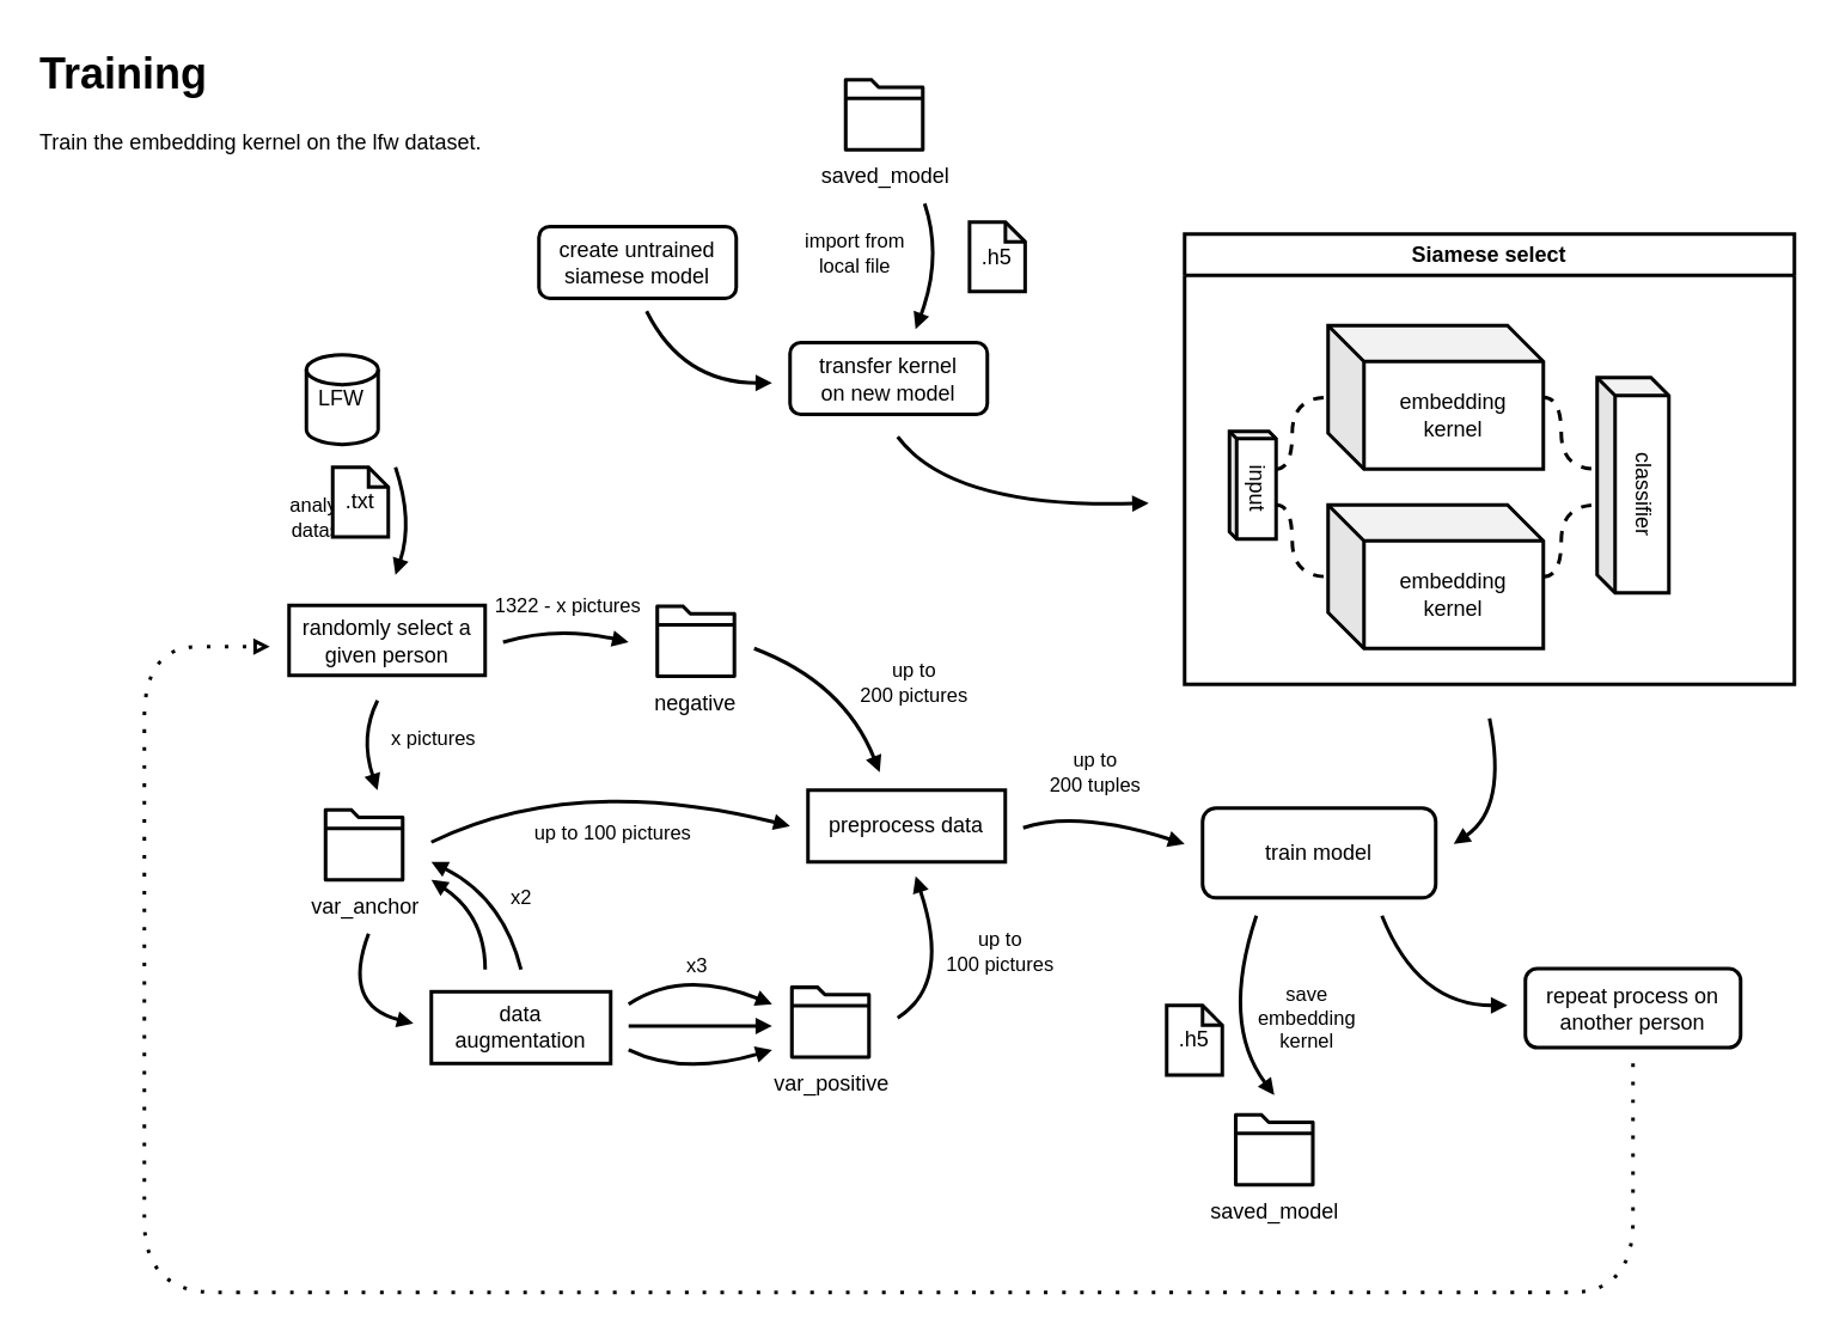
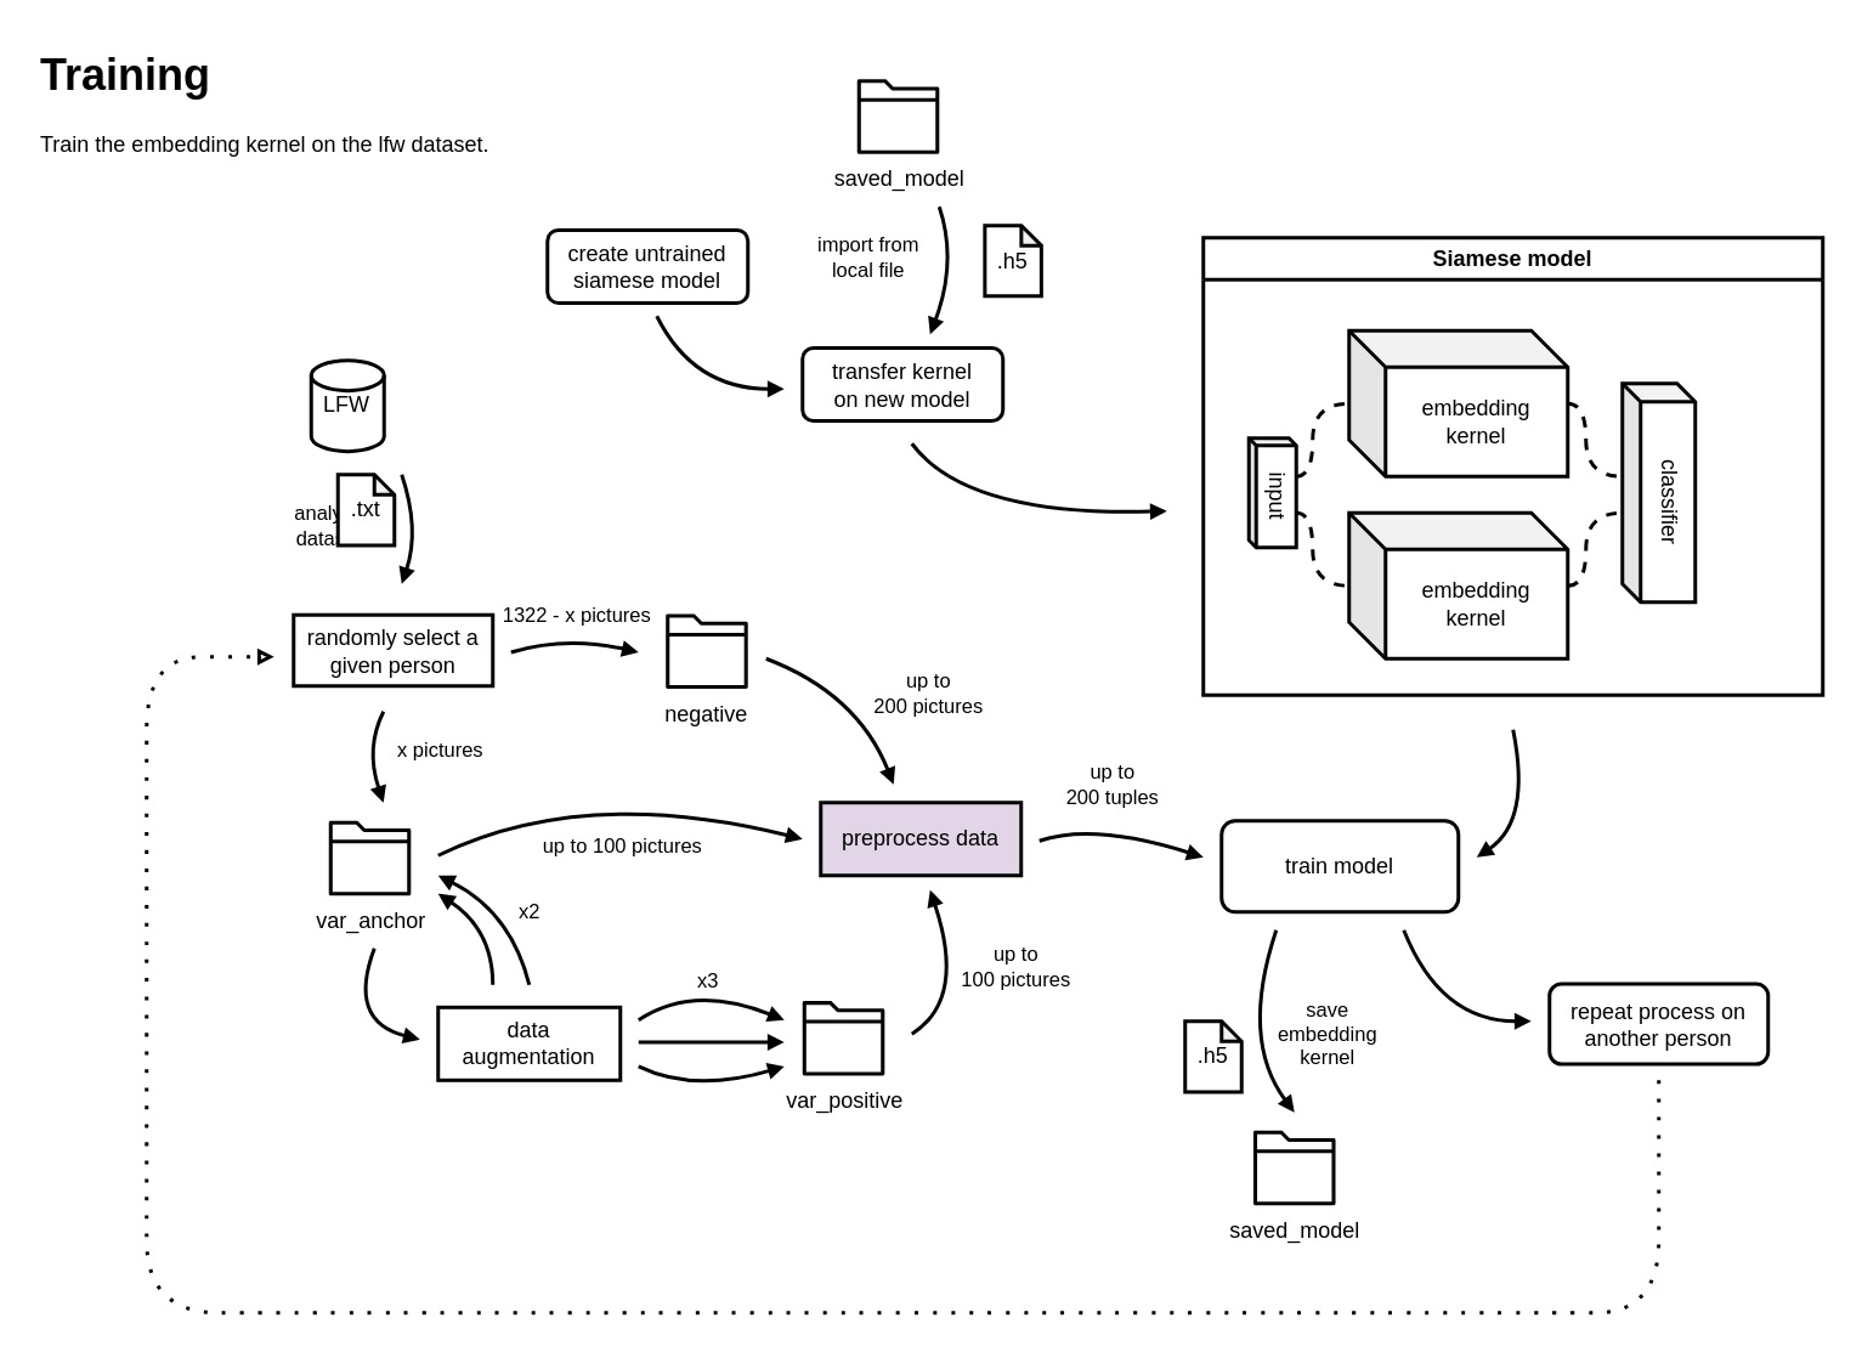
  <mxCell id="0" />
  <mxCell id="1" parent="0" />
  <mxCell id="2" value="&lt;h1 style=&quot;margin-top: 0px;&quot;&gt;Training&lt;/h1&gt;&lt;p&gt;Train the embedding kernel on the lfw dataset.&lt;br&gt;&lt;/p&gt;" style="text;html=1;whiteSpace=wrap;overflow=hidden;rounded=0;" parent="1" vertex="1"><mxGeometry x="20" y="20" width="280" height="122" as="geometry" /></mxCell>
- <mxCell id="3" value="Siamese select" style="swimlane;whiteSpace=wrap;html=1;swimlaneFillColor=default;strokeWidth=2;" parent="1" vertex="1"><mxGeometry x="660" y="130" width="340" height="251" as="geometry"><mxRectangle x="600" y="240" width="100" height="30" as="alternateBounds" /></mxGeometry></mxCell>
+ <mxCell id="3" value="Siamese model" style="swimlane;whiteSpace=wrap;html=1;swimlaneFillColor=default;strokeWidth=2;" parent="1" vertex="1"><mxGeometry x="660" y="130" width="340" height="251" as="geometry"><mxRectangle x="600" y="240" width="100" height="30" as="alternateBounds" /></mxGeometry></mxCell>
  <mxCell id="4" style="edgeStyle=orthogonalEdgeStyle;rounded=0;orthogonalLoop=1;jettySize=auto;html=1;curved=1;strokeWidth=2;dashed=1;endArrow=none;endFill=0;" parent="3" source="5" target="7" edge="1"><mxGeometry relative="1" as="geometry"><Array as="points"><mxPoint x="210" y="91" /><mxPoint x="210" y="131" /></Array></mxGeometry></mxCell>
  <mxCell id="5" value="&lt;div&gt;embedding&lt;/div&gt;&lt;div&gt;kernel&lt;/div&gt;" style="shape=cube;whiteSpace=wrap;html=1;boundedLbl=1;backgroundOutline=1;darkOpacity=0.05;darkOpacity2=0.1;strokeWidth=2;strokeColor=default;fillColor=default;" parent="3" vertex="1"><mxGeometry x="80" y="51" width="120" height="80" as="geometry" /></mxCell>
  <mxCell id="6" value="&lt;div&gt;embedding&lt;/div&gt;&lt;div&gt;kernel&lt;/div&gt;" style="shape=cube;whiteSpace=wrap;html=1;boundedLbl=1;backgroundOutline=1;darkOpacity=0.05;darkOpacity2=0.1;strokeWidth=2;strokeColor=default;fillColor=default;" parent="3" vertex="1"><mxGeometry x="80" y="151" width="120" height="80" as="geometry" /></mxCell>
  <mxCell id="7" value="classifier" style="shape=cube;whiteSpace=wrap;html=1;boundedLbl=1;backgroundOutline=1;darkOpacity=0.05;darkOpacity2=0.1;strokeWidth=2;strokeColor=default;fillColor=default;textDirection=vertical-lr;size=10;" parent="3" vertex="1"><mxGeometry x="230" y="80" width="40" height="120" as="geometry" /></mxCell>
  <mxCell id="8" style="edgeStyle=orthogonalEdgeStyle;rounded=0;orthogonalLoop=1;jettySize=auto;html=1;curved=1;strokeWidth=2;dashed=1;endArrow=none;endFill=0;" parent="3" source="6" target="7" edge="1"><mxGeometry relative="1" as="geometry"><mxPoint x="210" y="101" as="sourcePoint" /><mxPoint x="240" y="141" as="targetPoint" /><Array as="points"><mxPoint x="210" y="191" /><mxPoint x="210" y="151" /></Array></mxGeometry></mxCell>
  <mxCell id="9" style="edgeStyle=orthogonalEdgeStyle;rounded=0;orthogonalLoop=1;jettySize=auto;html=1;curved=1;strokeWidth=2;dashed=1;endArrow=none;endFill=0;" parent="3" source="11" target="6" edge="1"><mxGeometry relative="1" as="geometry"><mxPoint x="50" y="151" as="sourcePoint" /><mxPoint x="80" y="191" as="targetPoint" /><Array as="points"><mxPoint x="60" y="151" /><mxPoint x="60" y="191" /></Array></mxGeometry></mxCell>
  <mxCell id="10" style="edgeStyle=orthogonalEdgeStyle;rounded=0;orthogonalLoop=1;jettySize=auto;html=1;curved=1;strokeWidth=2;dashed=1;endArrow=none;endFill=0;" parent="3" source="11" target="5" edge="1"><mxGeometry relative="1" as="geometry"><mxPoint x="50" y="131" as="sourcePoint" /><mxPoint x="80" y="91" as="targetPoint" /><Array as="points"><mxPoint x="60" y="131" /><mxPoint x="60" y="91" /></Array></mxGeometry></mxCell>
  <mxCell id="11" value="input" style="shape=cube;whiteSpace=wrap;html=1;boundedLbl=1;backgroundOutline=1;darkOpacity=0.05;darkOpacity2=0.1;strokeWidth=2;strokeColor=default;fillColor=default;textDirection=vertical-lr;size=4;" parent="3" vertex="1"><mxGeometry x="25" y="110" width="26" height="60" as="geometry" /></mxCell>
  <mxCell id="12" value="LFW" style="strokeWidth=2;html=1;shape=mxgraph.flowchart.database;whiteSpace=wrap;" parent="1" vertex="1"><mxGeometry x="170.34" y="197.25" width="40" height="50" as="geometry" /></mxCell>
  <mxCell id="13" value="var_anchor" style="sketch=0;outlineConnect=0;dashed=0;verticalLabelPosition=bottom;verticalAlign=top;align=center;html=1;fontSize=12;fontStyle=0;aspect=fixed;pointerEvents=1;shape=mxgraph.aws4.folder;strokeWidth=1;fillColor=#030303;gradientColor=none;" parent="1" vertex="1"><mxGeometry x="180" y="450" width="45.04" height="41" as="geometry" /></mxCell>
  <mxCell id="14" value="negative" style="sketch=0;outlineConnect=0;dashed=0;verticalLabelPosition=bottom;verticalAlign=top;align=center;html=1;fontSize=12;fontStyle=0;aspect=fixed;pointerEvents=1;shape=mxgraph.aws4.folder;strokeWidth=1;fillColor=#030303;" parent="1" vertex="1"><mxGeometry x="364.96" y="336.5" width="45.04" height="41" as="geometry" /></mxCell>
  <mxCell id="15" value="var_positive" style="sketch=0;outlineConnect=0;dashed=0;verticalLabelPosition=bottom;verticalAlign=top;align=center;html=1;fontSize=12;fontStyle=0;aspect=fixed;pointerEvents=1;shape=mxgraph.aws4.folder;strokeWidth=1;fillColor=#030303;" parent="1" vertex="1"><mxGeometry x="440" y="548.87" width="45.04" height="41" as="geometry" /></mxCell>
  <mxCell id="16" value="" style="curved=1;endArrow=block;html=1;rounded=0;strokeWidth=2;endSize=4;endFill=1;" parent="1" edge="1"><mxGeometry width="50" height="50" relative="1" as="geometry"><mxPoint x="280" y="357.5" as="sourcePoint" /><mxPoint x="350" y="357.5" as="targetPoint" /><Array as="points"><mxPoint x="309.96" y="348.5" /></Array></mxGeometry></mxCell>
  <mxCell id="17" value="" style="curved=1;endArrow=block;html=1;rounded=0;strokeWidth=2;endSize=4;endFill=1;" parent="1" edge="1"><mxGeometry width="50" height="50" relative="1" as="geometry"><mxPoint x="500" y="567" as="sourcePoint" /><mxPoint x="510" y="488" as="targetPoint" /><Array as="points"><mxPoint x="530" y="548" /></Array></mxGeometry></mxCell>
  <mxCell id="18" value="up to&lt;br&gt;100 pictures" style="edgeLabel;html=1;align=center;verticalAlign=middle;resizable=0;points=[];" parent="17" vertex="1" connectable="0"><mxGeometry x="0.115" y="1" relative="1" as="geometry"><mxPoint x="34" as="offset" /></mxGeometry></mxCell>
  <mxCell id="19" value="data augmentation" style="rounded=0;whiteSpace=wrap;html=1;strokeWidth=2;" parent="1" vertex="1"><mxGeometry x="240" y="552.37" width="100" height="40" as="geometry" /></mxCell>
  <mxCell id="20" value="" style="curved=1;endArrow=block;html=1;rounded=0;strokeWidth=2;endSize=4;endFill=1;" parent="1" edge="1"><mxGeometry width="50" height="50" relative="1" as="geometry"><mxPoint x="350" y="559.38" as="sourcePoint" /><mxPoint x="430" y="559.38" as="targetPoint" /><Array as="points"><mxPoint x="380" y="539.38" /></Array></mxGeometry></mxCell>
  <mxCell id="21" value="x3" style="edgeLabel;html=1;align=center;verticalAlign=middle;resizable=0;points=[];" parent="20" vertex="1" connectable="0"><mxGeometry x="-0.365" y="-9" relative="1" as="geometry"><mxPoint x="8" y="-13" as="offset" /></mxGeometry></mxCell>
  <mxCell id="22" value="" style="curved=1;endArrow=block;html=1;rounded=0;strokeWidth=2;endSize=4;endFill=1;" parent="1" edge="1"><mxGeometry width="50" height="50" relative="1" as="geometry"><mxPoint x="350" y="584.76" as="sourcePoint" /><mxPoint x="430" y="584.76" as="targetPoint" /><Array as="points"><mxPoint x="380" y="599.38" /></Array></mxGeometry></mxCell>
  <mxCell id="23" value="" style="curved=1;endArrow=block;html=1;rounded=0;strokeWidth=2;endSize=4;endFill=1;" parent="1" edge="1"><mxGeometry width="50" height="50" relative="1" as="geometry"><mxPoint x="205" y="520" as="sourcePoint" /><mxPoint x="230" y="570" as="targetPoint" /><Array as="points"><mxPoint x="190" y="560" /></Array></mxGeometry></mxCell>
  <mxCell id="24" value="" style="curved=1;endArrow=block;html=1;rounded=0;strokeWidth=2;endSize=4;endFill=1;" parent="1" edge="1"><mxGeometry width="50" height="50" relative="1" as="geometry"><mxPoint x="270" y="540" as="sourcePoint" /><mxPoint x="240" y="490" as="targetPoint" /><Array as="points"><mxPoint x="270" y="510" /></Array></mxGeometry></mxCell>
  <mxCell id="25" value="&lt;div&gt;transfer kernel&lt;/div&gt;&lt;div&gt;on new model&lt;br&gt;&lt;/div&gt;" style="rounded=1;whiteSpace=wrap;html=1;strokeWidth=2;" parent="1" vertex="1"><mxGeometry x="440" y="190.5" width="110" height="40" as="geometry" /></mxCell>
  <mxCell id="26" value="" style="curved=1;endArrow=block;html=1;rounded=0;strokeWidth=2;endSize=4;endFill=1;" parent="1" edge="1"><mxGeometry width="50" height="50" relative="1" as="geometry"><mxPoint x="240" y="469" as="sourcePoint" /><mxPoint x="440" y="460" as="targetPoint" /><Array as="points"><mxPoint x="320" y="430" /></Array></mxGeometry></mxCell>
  <mxCell id="27" value="up to 100 pictures" style="edgeLabel;html=1;align=center;verticalAlign=middle;resizable=0;points=[];" parent="26" vertex="1" connectable="0"><mxGeometry x="0.233" y="11" relative="1" as="geometry"><mxPoint x="-23" y="34" as="offset" /></mxGeometry></mxCell>
  <mxCell id="28" value="" style="curved=1;endArrow=block;html=1;rounded=0;strokeWidth=2;endSize=4;endFill=1;" parent="1" edge="1"><mxGeometry width="50" height="50" relative="1" as="geometry"><mxPoint x="420" y="361" as="sourcePoint" /><mxPoint x="490" y="430" as="targetPoint" /><Array as="points"><mxPoint x="470" y="380" /></Array></mxGeometry></mxCell>
  <mxCell id="29" value="&lt;div&gt;up to&lt;/div&gt;&lt;div&gt;200 pictures&lt;/div&gt;" style="edgeLabel;html=1;align=center;verticalAlign=middle;resizable=0;points=[];" parent="28" vertex="1" connectable="0"><mxGeometry x="0.204" y="-1" relative="1" as="geometry"><mxPoint x="35" y="-12" as="offset" /></mxGeometry></mxCell>
  <mxCell id="30" value="" style="curved=1;endArrow=block;html=1;rounded=0;strokeWidth=2;endSize=4;endFill=1;" parent="1" edge="1"><mxGeometry width="50" height="50" relative="1" as="geometry"><mxPoint x="570" y="461" as="sourcePoint" /><mxPoint x="660" y="470" as="targetPoint" /><Array as="points"><mxPoint x="600" y="451" /></Array></mxGeometry></mxCell>
  <mxCell id="31" value="&lt;div&gt;1322 - x pictures&lt;/div&gt;" style="edgeLabel;html=1;align=center;verticalAlign=middle;resizable=0;points=[];" parent="1" vertex="1" connectable="0"><mxGeometry x="315.264" y="336.503" as="geometry" /></mxCell>
  <mxCell id="32" value="up to&lt;br&gt;200 tuples" style="edgeLabel;html=1;align=center;verticalAlign=middle;resizable=0;points=[];" parent="1" vertex="1" connectable="0"><mxGeometry x="609.997" y="429.998" as="geometry" /></mxCell>
  <mxCell id="33" value="" style="curved=1;endArrow=block;html=1;rounded=0;strokeWidth=2;endSize=4;endFill=1;" parent="1" edge="1"><mxGeometry width="50" height="50" relative="1" as="geometry"><mxPoint x="515.04" y="113" as="sourcePoint" /><mxPoint x="510" y="183" as="targetPoint" /><Array as="points"><mxPoint x="525.04" y="143" /></Array></mxGeometry></mxCell>
  <mxCell id="34" value="import from&lt;br&gt;local file" style="edgeLabel;html=1;align=center;verticalAlign=middle;resizable=0;points=[];" parent="33" vertex="1" connectable="0"><mxGeometry x="0.696" y="-2" relative="1" as="geometry"><mxPoint x="-37" y="-31" as="offset" /></mxGeometry></mxCell>
  <mxCell id="35" value="saved_model" style="sketch=0;outlineConnect=0;dashed=0;verticalLabelPosition=bottom;verticalAlign=top;align=center;html=1;fontSize=12;fontStyle=0;aspect=fixed;pointerEvents=1;shape=mxgraph.aws4.folder;strokeWidth=1;fillColor=#030303;" parent="1" vertex="1"><mxGeometry x="470" y="43" width="45.04" height="41" as="geometry" /></mxCell>
  <mxCell id="36" value="&lt;div&gt;.h5&lt;/div&gt;" style="shape=note;whiteSpace=wrap;html=1;backgroundOutline=1;darkOpacity=0.05;strokeWidth=2;size=11;" parent="1" vertex="1"><mxGeometry x="540.08" y="123.25" width="31" height="38.75" as="geometry" /></mxCell>
- <mxCell id="37" value="&lt;div&gt;preprocess data&lt;/div&gt;" style="rounded=0;whiteSpace=wrap;html=1;strokeWidth=2;" parent="1" vertex="1"><mxGeometry x="450" y="440" width="110" height="40" as="geometry" /></mxCell>
+ <mxCell id="37" value="&lt;div&gt;preprocess data&lt;/div&gt;" style="rounded=0;whiteSpace=wrap;html=1;strokeWidth=2;fillColor=#e1d5e7;" parent="1" vertex="1"><mxGeometry x="450" y="440" width="110" height="40" as="geometry" /></mxCell>
  <mxCell id="38" value="" style="curved=1;endArrow=block;html=1;rounded=0;strokeWidth=2;endSize=4;endFill=1;" parent="1" edge="1"><mxGeometry width="50" height="50" relative="1" as="geometry"><mxPoint x="360" y="173" as="sourcePoint" /><mxPoint x="430" y="213" as="targetPoint" /><Array as="points"><mxPoint x="380" y="213" /></Array></mxGeometry></mxCell>
  <mxCell id="39" value="create untrained&lt;br&gt;siamese model" style="rounded=1;whiteSpace=wrap;html=1;strokeWidth=2;" parent="1" vertex="1"><mxGeometry x="300" y="125.75" width="110" height="40" as="geometry" /></mxCell>
  <mxCell id="40" value="" style="curved=1;endArrow=block;html=1;rounded=0;strokeWidth=2;endSize=4;endFill=1;" parent="1" edge="1"><mxGeometry width="50" height="50" relative="1" as="geometry"><mxPoint x="500" y="243" as="sourcePoint" /><mxPoint x="640" y="280" as="targetPoint" /><Array as="points"><mxPoint x="530" y="283" /></Array></mxGeometry></mxCell>
  <mxCell id="41" value="repeat process on another person" style="rounded=1;whiteSpace=wrap;html=1;strokeWidth=2;" parent="1" vertex="1"><mxGeometry x="850" y="539.5" width="120" height="44" as="geometry" /></mxCell>
  <mxCell id="42" value="" style="curved=1;endArrow=block;html=1;rounded=0;strokeWidth=2;endSize=4;endFill=1;" parent="1" edge="1"><mxGeometry width="50" height="50" relative="1" as="geometry"><mxPoint x="830" y="400" as="sourcePoint" /><mxPoint x="810" y="470" as="targetPoint" /><Array as="points"><mxPoint x="840" y="450" /></Array></mxGeometry></mxCell>
  <mxCell id="43" value="" style="curved=1;endArrow=block;html=1;rounded=0;strokeWidth=2;endSize=4;endFill=1;" parent="1" edge="1"><mxGeometry width="50" height="50" relative="1" as="geometry"><mxPoint x="700" y="510" as="sourcePoint" /><mxPoint x="710" y="610" as="targetPoint" /><Array as="points"><mxPoint x="680" y="570" /></Array></mxGeometry></mxCell>
  <mxCell id="44" value="save&lt;br&gt;embedding&lt;br&gt;kernel" style="edgeLabel;html=1;align=center;verticalAlign=middle;resizable=0;points=[];" parent="43" vertex="1" connectable="0"><mxGeometry x="-0.28" y="7" relative="1" as="geometry"><mxPoint x="34" y="15" as="offset" /></mxGeometry></mxCell>
  <mxCell id="45" value="saved_model" style="sketch=0;outlineConnect=0;dashed=0;verticalLabelPosition=bottom;verticalAlign=top;align=center;html=1;fontSize=12;fontStyle=0;aspect=fixed;pointerEvents=1;shape=mxgraph.aws4.folder;strokeWidth=1;fillColor=#030303;" parent="1" vertex="1"><mxGeometry x="687.48" y="620" width="45.04" height="41" as="geometry" /></mxCell>
  <mxCell id="46" value="&lt;div&gt;.h5&lt;/div&gt;" style="shape=note;whiteSpace=wrap;html=1;backgroundOutline=1;darkOpacity=0.05;strokeWidth=2;size=11;" parent="1" vertex="1"><mxGeometry x="650" y="560" width="31" height="38.75" as="geometry" /></mxCell>
  <mxCell id="47" value="" style="curved=1;endArrow=block;html=1;rounded=0;strokeWidth=2;endSize=4;endFill=1;" parent="1" edge="1"><mxGeometry width="50" height="50" relative="1" as="geometry"><mxPoint x="290" y="540" as="sourcePoint" /><mxPoint x="240" y="480" as="targetPoint" /><Array as="points"><mxPoint x="280" y="500" /></Array></mxGeometry></mxCell>
  <mxCell id="48" value="x2" style="edgeLabel;html=1;align=center;verticalAlign=middle;resizable=0;points=[];" parent="47" vertex="1" connectable="0"><mxGeometry x="-0.126" y="5" relative="1" as="geometry"><mxPoint x="14" y="-5" as="offset" /></mxGeometry></mxCell>
  <mxCell id="49" value="" style="curved=1;endArrow=block;html=1;rounded=0;strokeWidth=2;endSize=4;endFill=1;" parent="1" edge="1"><mxGeometry width="50" height="50" relative="1" as="geometry"><mxPoint x="220" y="260" as="sourcePoint" /><mxPoint x="220" y="320" as="targetPoint" /><Array as="points"><mxPoint x="230" y="290" /></Array></mxGeometry></mxCell>
  <mxCell id="50" value="analyze&lt;br&gt;dataset" style="edgeLabel;html=1;align=center;verticalAlign=middle;resizable=0;points=[];" parent="49" vertex="1" connectable="0"><mxGeometry x="0.124" y="-4" relative="1" as="geometry"><mxPoint x="-45" y="-5" as="offset" /></mxGeometry></mxCell>
  <mxCell id="51" value="&lt;div&gt;.txt&lt;/div&gt;" style="shape=note;whiteSpace=wrap;html=1;backgroundOutline=1;darkOpacity=0.05;strokeWidth=2;size=11;" parent="1" vertex="1"><mxGeometry x="185" y="260" width="31" height="38.75" as="geometry" /></mxCell>
  <mxCell id="52" value="randomly select a given person" style="rounded=0;whiteSpace=wrap;html=1;strokeWidth=2;" parent="1" vertex="1"><mxGeometry x="160.68" y="337" width="109.32" height="39" as="geometry" /></mxCell>
  <mxCell id="53" value="" style="curved=1;endArrow=block;html=1;rounded=0;strokeWidth=2;endSize=4;endFill=1;" parent="1" edge="1"><mxGeometry width="50" height="50" relative="1" as="geometry"><mxPoint x="210" y="390" as="sourcePoint" /><mxPoint x="210" y="440" as="targetPoint" /><Array as="points"><mxPoint x="200" y="410" /></Array></mxGeometry></mxCell>
  <mxCell id="54" value="&lt;div&gt;x pictures&lt;/div&gt;" style="edgeLabel;html=1;align=center;verticalAlign=middle;resizable=0;points=[];" parent="1" vertex="1" connectable="0"><mxGeometry x="240.004" y="410.003" as="geometry" /></mxCell>
  <mxCell id="55" value="" style="curved=1;endArrow=block;html=1;rounded=0;strokeWidth=2;endSize=4;endFill=1;" parent="1" edge="1"><mxGeometry width="50" height="50" relative="1" as="geometry"><mxPoint x="350" y="571.47" as="sourcePoint" /><mxPoint x="430" y="571.47" as="targetPoint" /><Array as="points" /></mxGeometry></mxCell>
  <mxCell id="56" value="train model" style="rounded=1;whiteSpace=wrap;html=1;strokeWidth=2;" parent="1" vertex="1"><mxGeometry x="670" y="450" width="130" height="50" as="geometry" /></mxCell>
  <mxCell id="57" value="" style="curved=1;endArrow=block;html=1;rounded=0;strokeWidth=2;endSize=4;endFill=1;" parent="1" edge="1"><mxGeometry width="50" height="50" relative="1" as="geometry"><mxPoint x="770" y="510" as="sourcePoint" /><mxPoint x="840" y="560" as="targetPoint" /><Array as="points"><mxPoint x="790" y="560" /></Array></mxGeometry></mxCell>
  <mxCell id="58" value="" style="curved=1;endArrow=block;html=1;rounded=0;strokeWidth=2;endSize=4;endFill=0;dashed=1;dashPattern=1 4;" parent="1" edge="1"><mxGeometry width="50" height="50" relative="1" as="geometry"><mxPoint x="910" y="592.37" as="sourcePoint" /><mxPoint x="150" y="360" as="targetPoint" /><Array as="points"><mxPoint x="910" y="640" /><mxPoint x="910" y="720" /><mxPoint x="840" y="720" /><mxPoint x="160" y="720" /><mxPoint x="80" y="720" /><mxPoint x="80" y="640" /><mxPoint x="80" y="440" /><mxPoint x="80" y="360" /><mxPoint x="140" y="360" /></Array></mxGeometry></mxCell>
